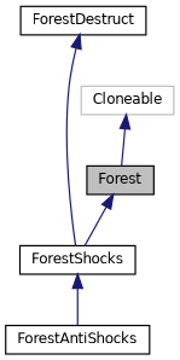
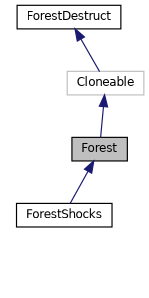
  digraph {
    node [color=black fontname=Helvetica fontsize=10 shape=record]
    edge [color=midnightblue dir=back fontname=Helvetica fontsize=10 labelfontname=Helvetica labelfontsize=10 style=solid]
    n1 [fillcolor=grey75 fontcolor=black height=0.2 label=Forest style=filled width=0.4]
    n2 [height=0.2 label=ForestShocks width=0.4]
    n3 [height=0.2 label=ForestDestruct width=0.4]
    n4 [color=grey75 height=0.2 label=Cloneable width=0.4]
-   n5 [height=0.2 label=ForestAntiShocks width=0.4]
    n1 -> n2
-   n2 -> n5
-   n3 -> n2
+   n3 -> n4
    n4 -> n1
  }
